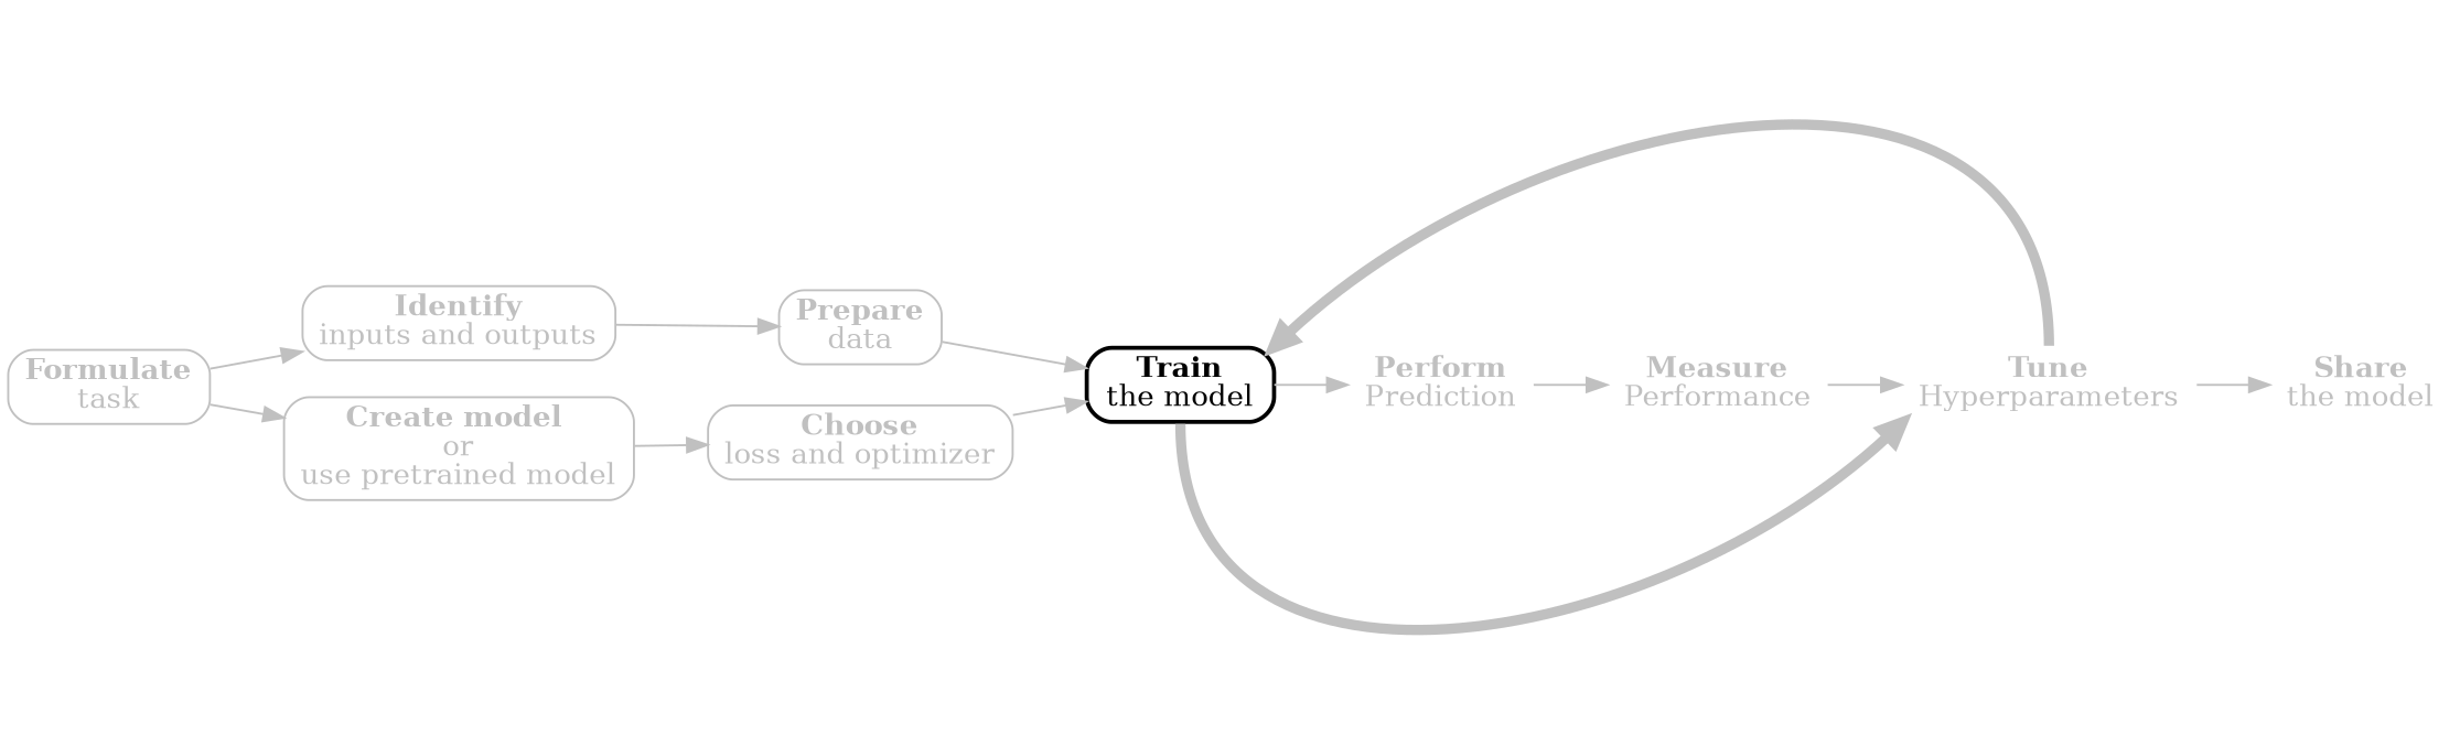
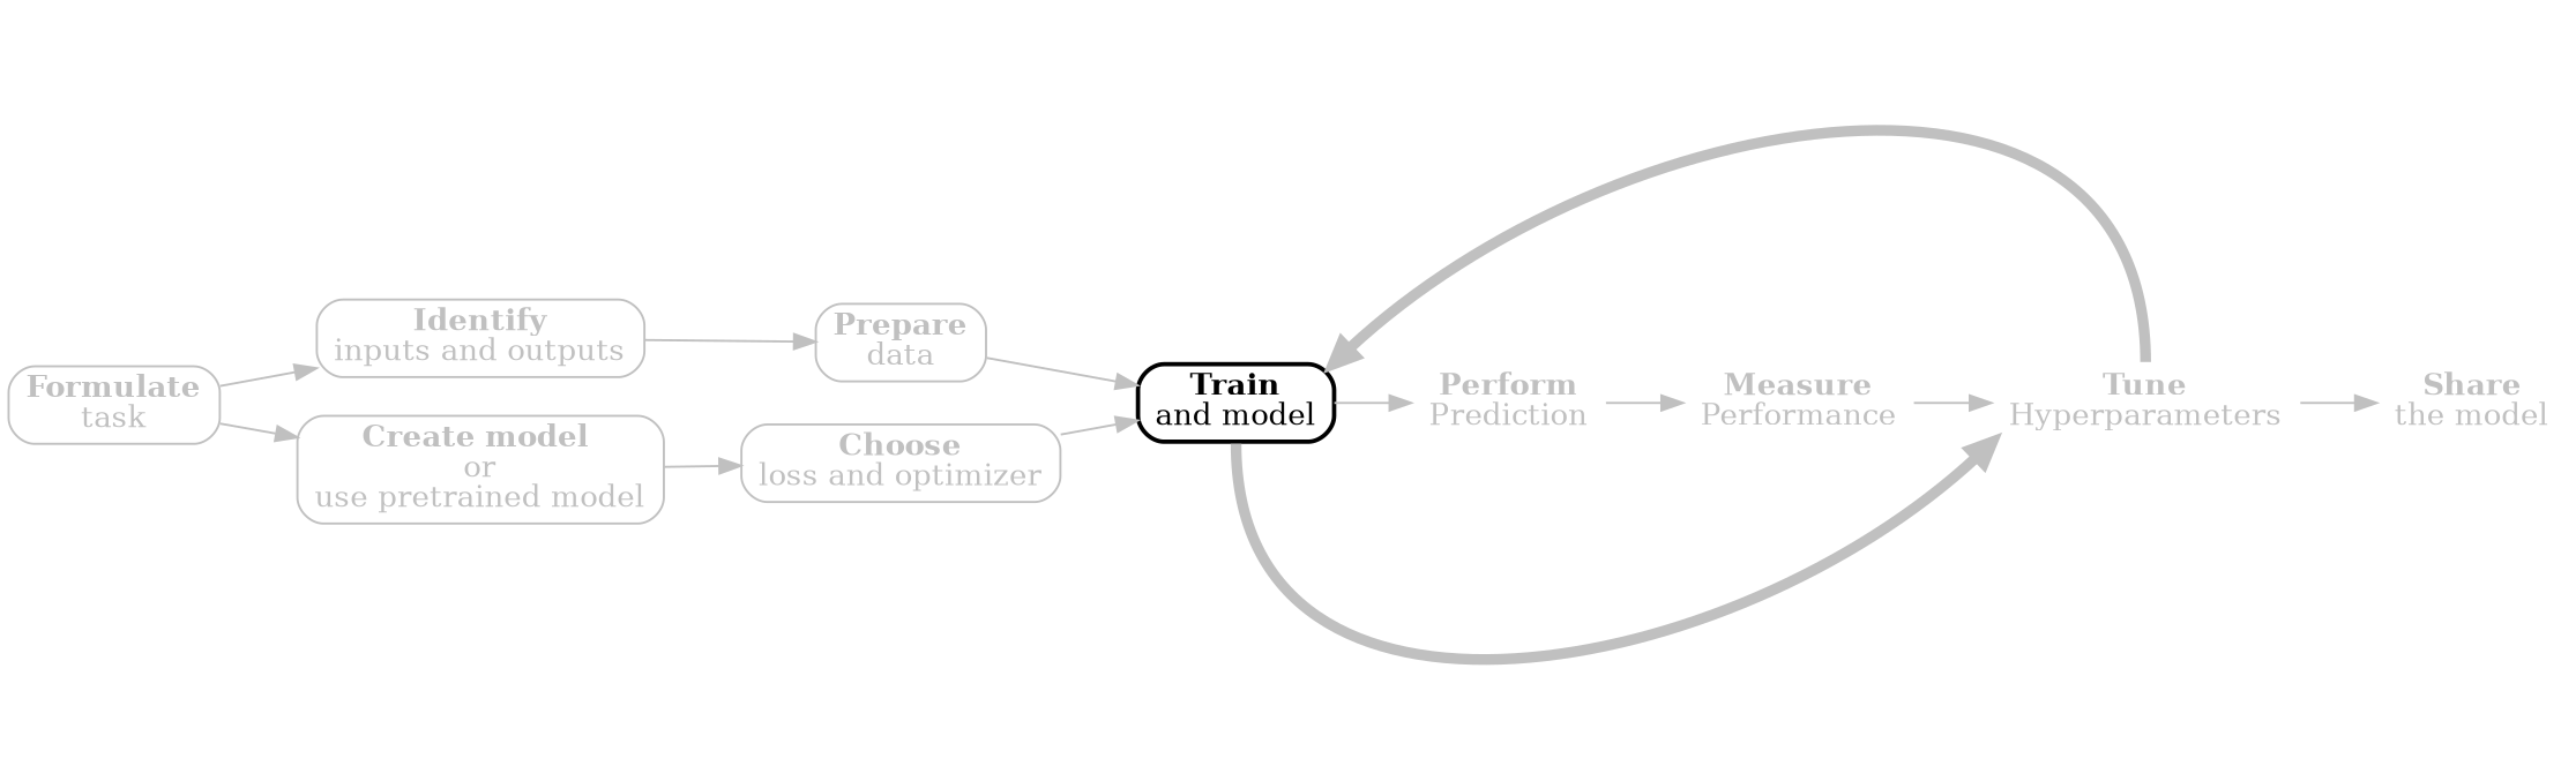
  digraph {
    rankdir=LR
    node [color=grey fontcolor=grey shape=rect style=rounded]
    edge [color=grey]
-   n1 [color=black fontcolor=black label=<<B>Train</B><BR/>the model> penwidth=2]
+   n1 [color=black fontcolor=black label=<<B>Train</B><BR/>and model> penwidth=2]
    n2 [color=white label=<<B>Perform</B><BR/>Prediction>]
    n3 [color=white label=<<B>Measure</B><BR/>Performance>]
    n4 [color=white label=<<B>Tune</B><BR/>Hyperparameters>]
    n5 [color=white label=<<B>Share</B><BR/>the model>]
    n6 [label=<<B>Formulate</B><BR/>task>]
    n7 [label=<<B>Identify</B><BR/>inputs and outputs>]
    n8 [label=<<B>Create model </B><BR/>or<BR/>use pretrained model>]
    n9 [label=<<B>Prepare</B><BR/>data>]
    n10 [label=<<B>Choose</B><BR/>loss and optimizer>]
    subgraph sub_1 {
      n1
      n2
      n3
      n4
      n5
    }
    n1 -> n2
    n1 -> n4 [headport=sw penwidth=5 tailport=s]
    n2 -> n3
    n3 -> n4
    n4 -> n1 [headport=ne penwidth=5 tailport=n]
    n4 -> n5
    n6 -> n7
    n6 -> n8
    n7 -> n9
    n8 -> n10
    n9 -> n1
    n10 -> n1
  }
